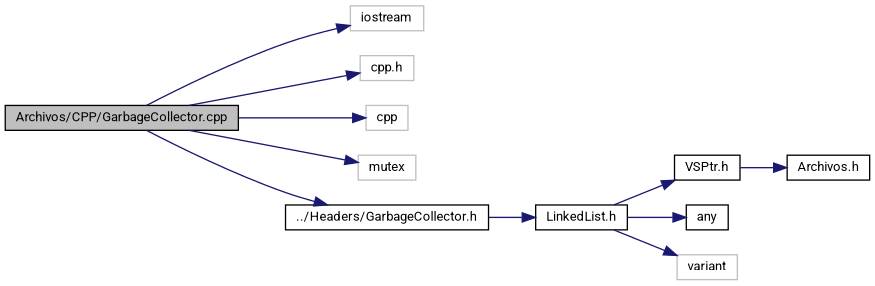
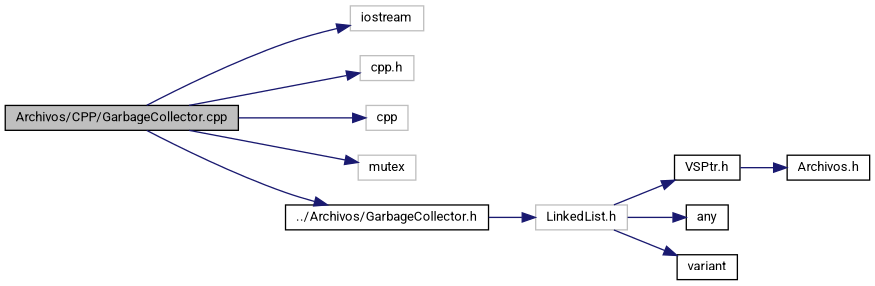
  digraph {
    fontname=Roboto
    rankdir=LR
    node [color=black fillcolor=white fontname=Roboto fontsize=10 shape=record style=filled]
    edge [color=midnightblue fontname=Roboto fontsize=10 labelfontname=Helvetica labelfontsize=10 style=solid]
    n1 [fillcolor=grey75 fontcolor=black height=0.2 label="Archivos/CPP/GarbageCollector.cpp" width=0.4]
    n2 [color=grey75 height=0.2 label=iostream width=0.4]
    n3 [color=grey75 height=0.2 label="cpp.h" width=0.4]
    n4 [color=grey75 height=0.2 label=cpp width=0.4]
    n5 [color=grey75 height=0.2 label=mutex width=0.4]
-   n6 [height=0.2 label="../Headers/GarbageCollector.h" width=0.4]
-   n7 [height=0.2 label="LinkedList.h" width=0.4]
+   n6 [height=0.2 label="../Archivos/GarbageCollector.h" width=0.4]
+   n7 [color=grey75 height=0.2 label="LinkedList.h" width=0.4]
    n8 [height=0.2 label="VSPtr.h" width=0.4]
    n9 [height=0.2 label=any width=0.4]
-   n10 [color=grey75 height=0.2 label=variant width=0.4]
+   n10 [height=0.2 label=variant width=0.4]
    n11 [height=0.2 label="Archivos.h" width=0.4]
    n1 -> n2
    n1 -> n3
    n1 -> n4
    n1 -> n5
    n1 -> n6
    n6 -> n7
    n7 -> n8
    n7 -> n9
    n7 -> n10
    n8 -> n11
  }
